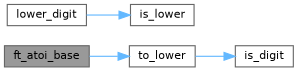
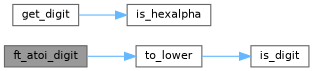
  digraph {
    rankdir=LR
    node [color=grey40 fillcolor=white fontname=Helvetica fontsize=10 shape=box style=filled]
    edge [color=steelblue1 fontname=Helvetica fontsize=10 labelfontname=Helvetica labelfontsize=10 style=solid]
-   n1 [color=gray40 fillcolor=grey60 fontcolor=black height=0.2 label=ft_atoi_base width=0.4]
+   n1 [color=gray40 fillcolor=grey60 fontcolor=black height=0.2 label=ft_atoi_digit width=0.4]
    n2 [height=0.2 label=to_lower width=0.4]
-   n3 [height=0.2 label=lower_digit width=0.4]
-   n4 [height=0.2 label=is_lower width=0.4]
+   n3 [height=0.2 label=get_digit width=0.4]
+   n4 [height=0.2 label=is_hexalpha width=0.4]
    n5 [height=0.2 label=is_digit width=0.4]
    n1 -> n2
    n2 -> n5
    n3 -> n4
  }
